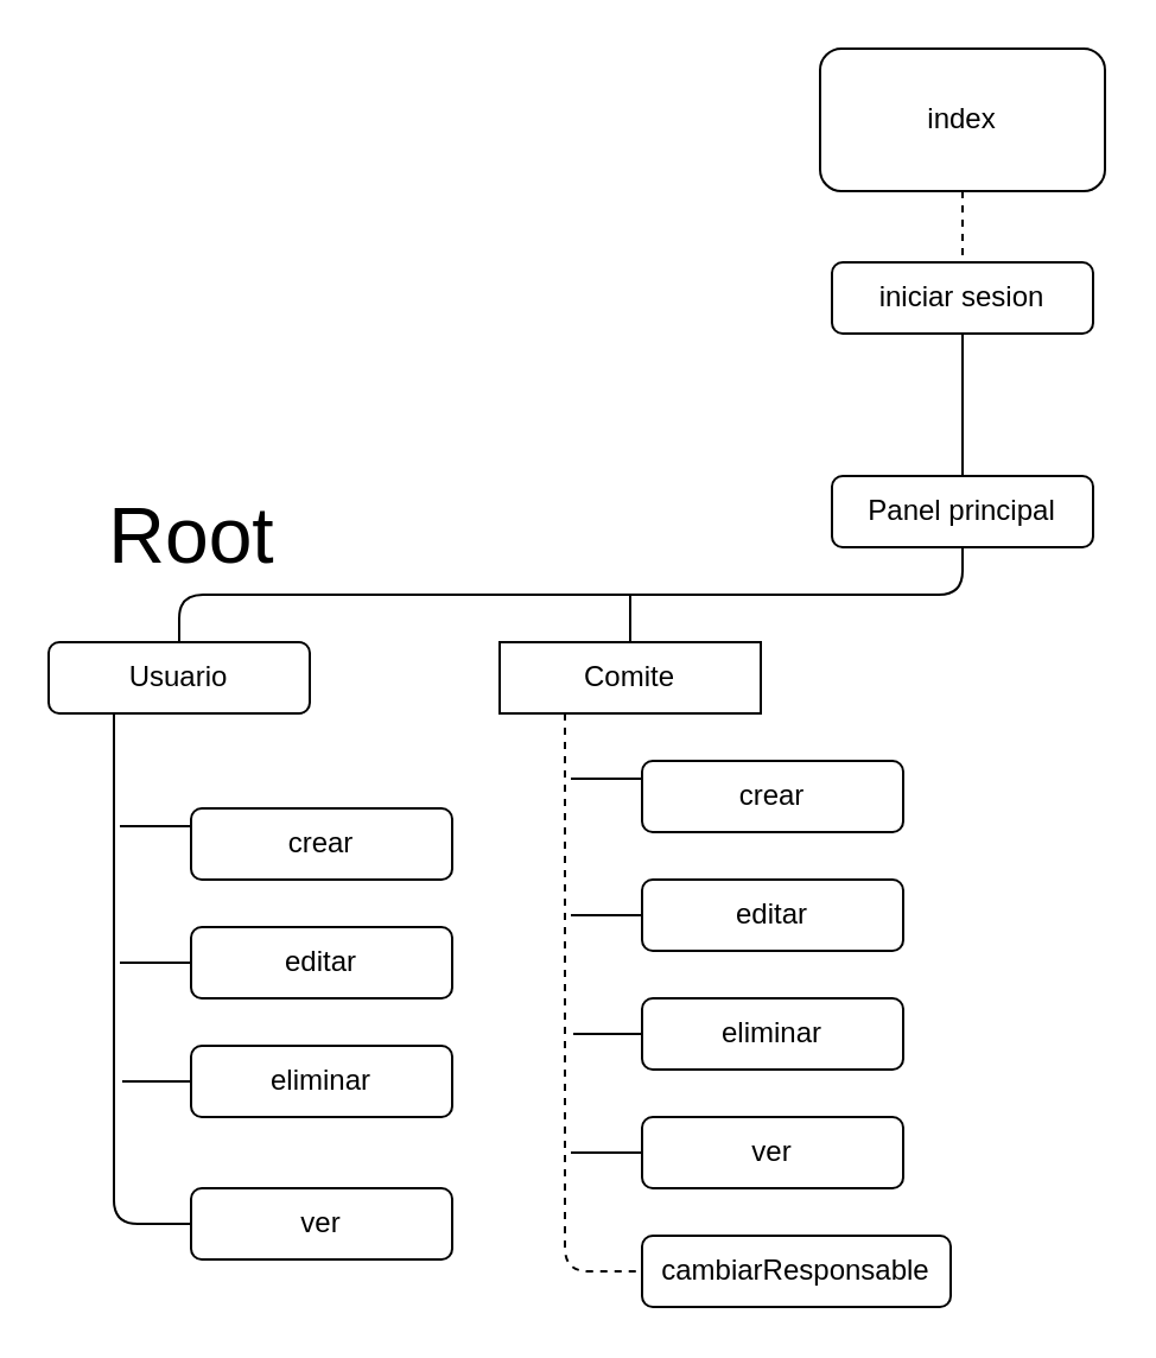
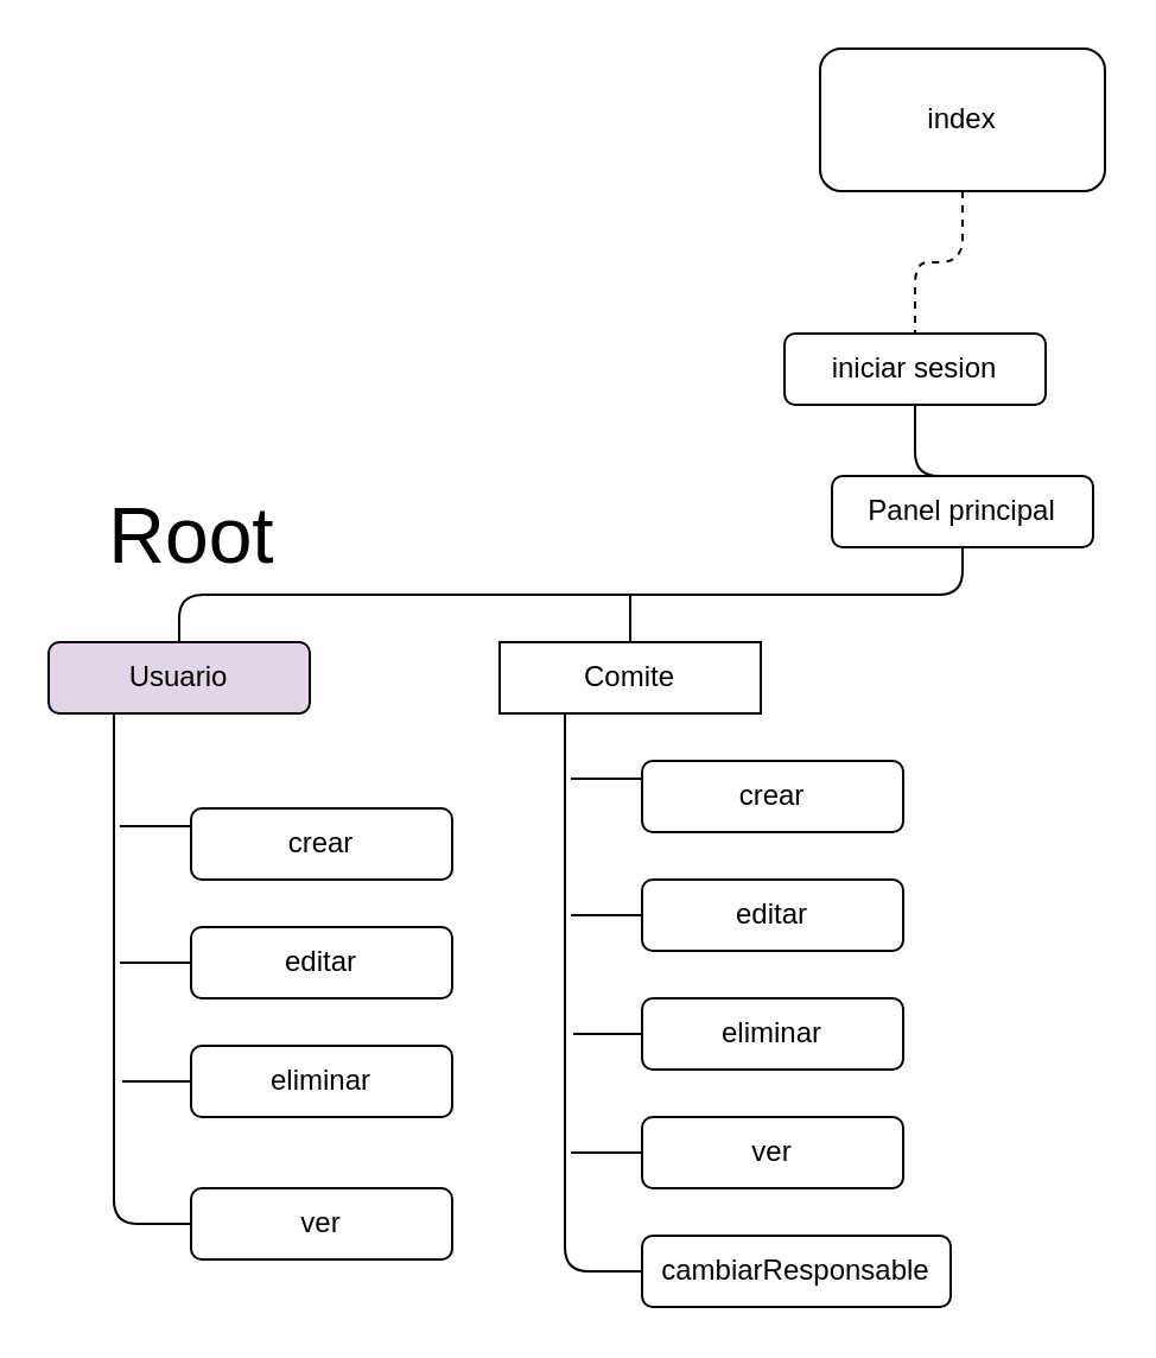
  <mxCell id="0" />
  <mxCell id="1" parent="0" />
  <mxCell id="2" style="edgeStyle=orthogonalEdgeStyle;rounded=1;orthogonalLoop=1;jettySize=auto;html=1;exitX=0.5;exitY=1;exitDx=0;exitDy=0;entryX=0.5;entryY=0;entryDx=0;entryDy=0;endArrow=none;endFill=0;dashed=1;" parent="1" source="3" target="4" edge="1"><mxGeometry relative="1" as="geometry" /></mxCell>
  <mxCell id="3" value="index" style="rounded=1;whiteSpace=wrap;html=1;" parent="1" vertex="1"><mxGeometry x="345" y="20" width="120" height="60" as="geometry" /></mxCell>
- <mxCell id="4" value="iniciar sesion" style="rounded=1;whiteSpace=wrap;html=1;" parent="1" vertex="1"><mxGeometry x="350" y="110" width="110" height="30" as="geometry" /></mxCell>
+ <mxCell id="4" value="iniciar sesion" style="rounded=1;whiteSpace=wrap;html=1;" parent="1" vertex="1"><mxGeometry x="330" y="140" width="110" height="30" as="geometry" /></mxCell>
  <mxCell id="5" style="edgeStyle=orthogonalEdgeStyle;rounded=1;orthogonalLoop=1;jettySize=auto;html=1;exitX=0.5;exitY=1;exitDx=0;exitDy=0;endArrow=none;endFill=0;" parent="1" source="7" target="13" edge="1"><mxGeometry relative="1" as="geometry" /></mxCell>
  <mxCell id="6" style="edgeStyle=orthogonalEdgeStyle;rounded=1;orthogonalLoop=1;jettySize=auto;html=1;exitX=0.5;exitY=0;exitDx=0;exitDy=0;entryX=0.5;entryY=1;entryDx=0;entryDy=0;endArrow=none;endFill=0;" parent="1" source="7" target="4" edge="1"><mxGeometry relative="1" as="geometry" /></mxCell>
  <mxCell id="7" value="Panel principal" style="rounded=1;whiteSpace=wrap;html=1;" parent="1" vertex="1"><mxGeometry x="350" y="200" width="110" height="30" as="geometry" /></mxCell>
- <mxCell id="8" style="edgeStyle=orthogonalEdgeStyle;rounded=1;orthogonalLoop=1;jettySize=auto;html=1;exitX=0.25;exitY=1;exitDx=0;exitDy=0;entryX=0;entryY=0.5;entryDx=0;entryDy=0;endArrow=none;endFill=0;dashed=1;" parent="1" source="10" target="11" edge="1"><mxGeometry relative="1" as="geometry" /></mxCell>
+ <mxCell id="8" style="edgeStyle=orthogonalEdgeStyle;rounded=1;orthogonalLoop=1;jettySize=auto;html=1;exitX=0.25;exitY=1;exitDx=0;exitDy=0;entryX=0;entryY=0.5;entryDx=0;entryDy=0;endArrow=none;endFill=0;" parent="1" source="10" target="11" edge="1"><mxGeometry relative="1" as="geometry" /></mxCell>
  <mxCell id="9" style="edgeStyle=orthogonalEdgeStyle;rounded=1;orthogonalLoop=1;jettySize=auto;html=1;exitX=0.5;exitY=0;exitDx=0;exitDy=0;endArrow=none;endFill=0;" parent="1" source="10" edge="1"><mxGeometry relative="1" as="geometry"><mxPoint x="265" y="250" as="targetPoint" /></mxGeometry></mxCell>
  <mxCell id="10" value="Comite" style="whiteSpace=wrap;html=1;rounded=0;" parent="1" vertex="1"><mxGeometry x="210" y="270" width="110" height="30" as="geometry" /></mxCell>
  <mxCell id="11" value="cambiarResponsable" style="rounded=1;whiteSpace=wrap;html=1;" parent="1" vertex="1"><mxGeometry x="270" y="520" width="130" height="30" as="geometry" /></mxCell>
  <mxCell id="12" style="edgeStyle=orthogonalEdgeStyle;rounded=1;orthogonalLoop=1;jettySize=auto;html=1;exitX=0.25;exitY=1;exitDx=0;exitDy=0;entryX=0;entryY=0.5;entryDx=0;entryDy=0;endArrow=none;endFill=0;" parent="1" source="13" target="14" edge="1"><mxGeometry relative="1" as="geometry" /></mxCell>
- <mxCell id="13" value="Usuario" style="rounded=1;whiteSpace=wrap;html=1;" parent="1" vertex="1"><mxGeometry x="20" y="270" width="110" height="30" as="geometry" /></mxCell>
+ <mxCell id="13" value="Usuario" style="rounded=1;whiteSpace=wrap;html=1;fillColor=#e1d5e7;" parent="1" vertex="1"><mxGeometry x="20" y="270" width="110" height="30" as="geometry" /></mxCell>
  <mxCell id="14" value="ver" style="rounded=1;whiteSpace=wrap;html=1;" parent="1" vertex="1"><mxGeometry x="80" y="500" width="110" height="30" as="geometry" /></mxCell>
  <mxCell id="15" style="edgeStyle=orthogonalEdgeStyle;rounded=1;orthogonalLoop=1;jettySize=auto;html=1;exitX=0;exitY=0.25;exitDx=0;exitDy=0;endArrow=none;endFill=0;" parent="1" source="16" edge="1"><mxGeometry relative="1" as="geometry"><mxPoint x="240" y="328" as="targetPoint" /></mxGeometry></mxCell>
  <mxCell id="16" value="crear" style="rounded=1;whiteSpace=wrap;html=1;" parent="1" vertex="1"><mxGeometry x="270" y="320" width="110" height="30" as="geometry" /></mxCell>
  <mxCell id="17" style="edgeStyle=orthogonalEdgeStyle;rounded=1;orthogonalLoop=1;jettySize=auto;html=1;exitX=0;exitY=0.5;exitDx=0;exitDy=0;endArrow=none;endFill=0;" parent="1" source="18" edge="1"><mxGeometry relative="1" as="geometry"><mxPoint x="240" y="385" as="targetPoint" /></mxGeometry></mxCell>
  <mxCell id="18" value="editar" style="rounded=1;whiteSpace=wrap;html=1;" parent="1" vertex="1"><mxGeometry x="270" y="370" width="110" height="30" as="geometry" /></mxCell>
  <mxCell id="19" style="edgeStyle=orthogonalEdgeStyle;rounded=1;orthogonalLoop=1;jettySize=auto;html=1;exitX=0;exitY=0.5;exitDx=0;exitDy=0;endArrow=none;endFill=0;" parent="1" source="20" edge="1"><mxGeometry relative="1" as="geometry"><mxPoint x="241" y="435" as="targetPoint" /></mxGeometry></mxCell>
  <mxCell id="20" value="eliminar" style="rounded=1;whiteSpace=wrap;html=1;" parent="1" vertex="1"><mxGeometry x="270" y="420" width="110" height="30" as="geometry" /></mxCell>
  <mxCell id="21" style="edgeStyle=orthogonalEdgeStyle;rounded=1;orthogonalLoop=1;jettySize=auto;html=1;exitX=0;exitY=0.25;exitDx=0;exitDy=0;endArrow=none;endFill=0;" parent="1" source="22" edge="1"><mxGeometry relative="1" as="geometry"><mxPoint x="50" y="348" as="targetPoint" /></mxGeometry></mxCell>
  <mxCell id="22" value="crear" style="rounded=1;whiteSpace=wrap;html=1;" parent="1" vertex="1"><mxGeometry x="80" y="340" width="110" height="30" as="geometry" /></mxCell>
  <mxCell id="23" style="edgeStyle=orthogonalEdgeStyle;rounded=1;orthogonalLoop=1;jettySize=auto;html=1;exitX=0;exitY=0.5;exitDx=0;exitDy=0;endArrow=none;endFill=0;" parent="1" source="24" edge="1"><mxGeometry relative="1" as="geometry"><mxPoint x="50" y="405" as="targetPoint" /></mxGeometry></mxCell>
  <mxCell id="24" value="editar" style="rounded=1;whiteSpace=wrap;html=1;" parent="1" vertex="1"><mxGeometry x="80" y="390" width="110" height="30" as="geometry" /></mxCell>
  <mxCell id="25" style="edgeStyle=orthogonalEdgeStyle;rounded=1;orthogonalLoop=1;jettySize=auto;html=1;exitX=0;exitY=0.5;exitDx=0;exitDy=0;endArrow=none;endFill=0;" parent="1" source="26" edge="1"><mxGeometry relative="1" as="geometry"><mxPoint x="51" y="455" as="targetPoint" /></mxGeometry></mxCell>
  <mxCell id="26" value="eliminar" style="rounded=1;whiteSpace=wrap;html=1;" parent="1" vertex="1"><mxGeometry x="80" y="440" width="110" height="30" as="geometry" /></mxCell>
  <mxCell id="27" style="edgeStyle=orthogonalEdgeStyle;rounded=1;orthogonalLoop=1;jettySize=auto;html=1;exitX=0;exitY=0.5;exitDx=0;exitDy=0;endArrow=none;endFill=0;" parent="1" source="28" edge="1"><mxGeometry relative="1" as="geometry"><mxPoint x="240" y="485" as="targetPoint" /></mxGeometry></mxCell>
  <mxCell id="28" value="ver" style="rounded=1;whiteSpace=wrap;html=1;" parent="1" vertex="1"><mxGeometry x="270" y="470" width="110" height="30" as="geometry" /></mxCell>
  <mxCell id="29" value="&lt;font style=&quot;font-size: 33px;&quot;&gt;Root&lt;/font&gt;" style="text;html=1;align=center;verticalAlign=middle;resizable=0;points=[];autosize=1;strokeColor=none;fillColor=none;rounded=1;" parent="1" vertex="1"><mxGeometry x="40" y="210" width="80" height="30" as="geometry" /></mxCell>
